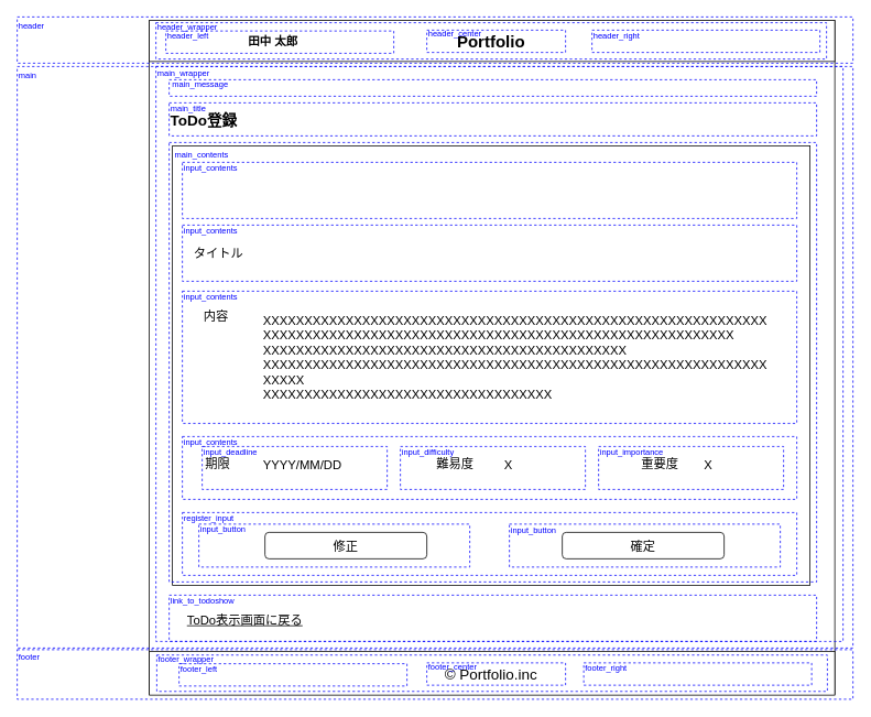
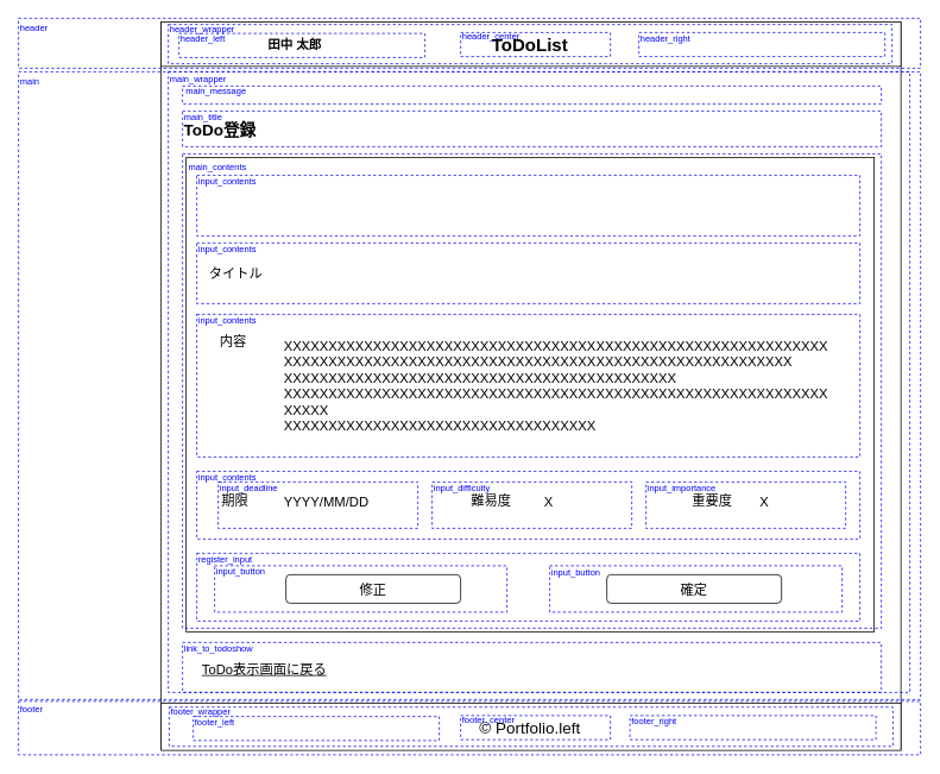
  <mxCell id="0" />
  <mxCell id="1" parent="0" />
  <mxCell id="2" value="" style="group" parent="1" vertex="1" connectable="0"><mxGeometry y="24" width="830" height="817" as="geometry" x="180" /></mxCell>
  <mxCell id="3" value="" style="rounded=0;whiteSpace=wrap;html=1;" parent="2" vertex="1"><mxGeometry y="0.5" width="830" height="815.5" as="geometry" /></mxCell>
  <mxCell id="4" value="" style="rounded=0;whiteSpace=wrap;html=1;fillColor=none;" parent="2" vertex="1"><mxGeometry x="28" y="152" width="772" height="532" as="geometry" /></mxCell>
  <mxCell id="5" value="" style="rounded=0;whiteSpace=wrap;html=1;" parent="2" vertex="1"><mxGeometry width="830" height="50" as="geometry" /></mxCell>
- <mxCell id="6" value="&lt;b&gt;&lt;font style=&quot;font-size: 20px&quot;&gt;Portfolio&lt;/font&gt;&lt;/b&gt;" style="text;html=1;strokeColor=none;fillColor=none;align=center;verticalAlign=middle;whiteSpace=wrap;rounded=0;strokeWidth=4;" parent="2" vertex="1"><mxGeometry x="334" y="10" width="160" height="30" as="geometry" /></mxCell>
+ <mxCell id="6" value="&lt;b&gt;&lt;font style=&quot;font-size: 20px&quot;&gt;ToDoList&lt;/font&gt;&lt;/b&gt;" style="text;html=1;strokeColor=none;fillColor=none;align=center;verticalAlign=middle;whiteSpace=wrap;rounded=0;strokeWidth=4;" parent="2" vertex="1"><mxGeometry x="334" y="10" width="160" height="30" as="geometry" /></mxCell>
  <mxCell id="7" value="" style="rounded=0;whiteSpace=wrap;html=1;" parent="2" vertex="1"><mxGeometry y="764" width="830" height="53" as="geometry" /></mxCell>
- <mxCell id="8" value="&lt;font style=&quot;font-size: 18px&quot;&gt;© Portfolio.inc&lt;/font&gt;" style="text;html=1;strokeColor=none;fillColor=none;align=center;verticalAlign=middle;whiteSpace=wrap;rounded=0;fontSize=20;" parent="2" vertex="1"><mxGeometry x="298" y="780.5" width="232" height="20" as="geometry" /></mxCell>
+ <mxCell id="8" value="&lt;font style=&quot;font-size: 18px&quot;&gt;© Portfolio.left&lt;/font&gt;" style="text;html=1;strokeColor=none;fillColor=none;align=center;verticalAlign=middle;whiteSpace=wrap;rounded=0;fontSize=20;" parent="2" vertex="1"><mxGeometry x="298" y="780.5" width="232" height="20" as="geometry" /></mxCell>
  <mxCell id="9" value="&lt;font size=&quot;1&quot;&gt;&lt;b style=&quot;font-size: 18px&quot;&gt;ToDo登録&lt;/b&gt;&lt;/font&gt;" style="text;html=1;strokeColor=none;fillColor=none;align=center;verticalAlign=middle;whiteSpace=wrap;rounded=0;fontSize=17;" parent="2" vertex="1"><mxGeometry x="16" y="112" width="100" height="20" as="geometry" /></mxCell>
  <mxCell id="10" value="タイトル" style="text;html=1;strokeColor=none;fillColor=none;align=left;verticalAlign=middle;whiteSpace=wrap;rounded=0;fontSize=15;" parent="2" vertex="1"><mxGeometry x="52" y="272" width="82" height="20" as="geometry" /></mxCell>
  <mxCell id="11" value="内容" style="text;html=1;strokeColor=none;fillColor=none;align=left;verticalAlign=middle;whiteSpace=wrap;rounded=0;fontSize=15;" parent="2" vertex="1"><mxGeometry x="64" y="348" width="128" height="20" as="geometry" /></mxCell>
  <mxCell id="12" value="XXXXXXXXXXXXXXXXXXXXXXXXXXXXXXXXXXXXXXXXXXXXXXXXXXXXXXXXXXXXX&lt;br&gt;XXXXXXXXXXXXXXXXXXXXXXXXXXXXXXXXXXXXXXXXXXXXXXXXXXXXXXXXX&lt;br&gt;XXXXXXXXXXXXXXXXXXXXXXXXXXXXXXXXXXXXXXXXXXXX&lt;br&gt;XXXXXXXXXXXXXXXXXXXXXXXXXXXXXXXXXXXXXXXXXXXXXXXXXXXXXXXXXXXXX&lt;br&gt;XXXXX&lt;br&gt;XXXXXXXXXXXXXXXXXXXXXXXXXXXXXXXXXXX" style="rounded=0;whiteSpace=wrap;html=1;fontSize=15;align=left;strokeColor=none;" parent="2" vertex="1"><mxGeometry x="136" y="348" width="624" height="120" as="geometry" /></mxCell>
  <mxCell id="13" value="期限" style="text;html=1;strokeColor=none;fillColor=none;align=left;verticalAlign=middle;whiteSpace=wrap;rounded=0;fontSize=15;" parent="2" vertex="1"><mxGeometry x="66" y="527" width="40" height="20" as="geometry" /></mxCell>
  <mxCell id="14" value="YYYY/MM/DD" style="rounded=0;whiteSpace=wrap;html=1;fontSize=15;align=left;strokeColor=none;" parent="2" vertex="1"><mxGeometry x="136" y="524" width="148" height="28" as="geometry" /></mxCell>
  <mxCell id="15" value="確定" style="rounded=1;whiteSpace=wrap;html=1;fontSize=15;align=center;" parent="2" vertex="1"><mxGeometry x="500" y="620" width="196" height="32" as="geometry" /></mxCell>
  <mxCell id="16" value="難易度" style="text;html=1;strokeColor=none;fillColor=none;align=left;verticalAlign=middle;whiteSpace=wrap;rounded=0;fontSize=15;" parent="2" vertex="1"><mxGeometry x="346" y="527" width="56" height="20" as="geometry" /></mxCell>
  <mxCell id="17" value="X" style="rounded=0;whiteSpace=wrap;html=1;fontSize=15;align=left;strokeColor=none;" parent="2" vertex="1"><mxGeometry x="428" y="524" width="90" height="28" as="geometry" /></mxCell>
  <mxCell id="18" value="重要度" style="text;html=1;strokeColor=none;fillColor=none;align=left;verticalAlign=middle;whiteSpace=wrap;rounded=0;fontSize=15;" parent="2" vertex="1"><mxGeometry x="594" y="527" width="56" height="20" as="geometry" /></mxCell>
  <mxCell id="19" value="X" style="rounded=0;whiteSpace=wrap;html=1;fontSize=15;align=left;strokeColor=none;" parent="2" vertex="1"><mxGeometry x="670" y="524" width="90" height="28" as="geometry" /></mxCell>
  <mxCell id="20" value="&lt;span style=&quot;font-size: 14px;&quot;&gt;&lt;b style=&quot;font-size: 14px;&quot;&gt;田中 太郎&lt;/b&gt;&lt;/span&gt;" style="text;html=1;strokeColor=none;fillColor=none;align=center;verticalAlign=middle;whiteSpace=wrap;rounded=0;fontSize=14;" parent="2" vertex="1"><mxGeometry x="100" y="16" width="100" height="20" as="geometry" /></mxCell>
  <mxCell id="21" value="main_contents" style="text;html=1;strokeColor=none;fillColor=none;align=left;verticalAlign=middle;whiteSpace=wrap;rounded=0;dashed=1;fontColor=#0000FF;fontSize=10;" parent="2" vertex="1"><mxGeometry x="29" y="152" width="80" height="20" as="geometry" /></mxCell>
  <mxCell id="22" value="ToDo表示画面に戻る" style="text;html=1;strokeColor=none;fillColor=none;align=left;verticalAlign=middle;whiteSpace=wrap;rounded=0;fontSize=15;fontStyle=4" parent="2" vertex="1"><mxGeometry x="44" y="716" width="376" height="20" as="geometry" /></mxCell>
  <mxCell id="23" value="" style="rounded=0;whiteSpace=wrap;html=1;dashed=1;fillColor=none;strokeColor=#0000FF;" parent="2" vertex="1"><mxGeometry x="24" y="696" width="784" height="56" as="geometry" /></mxCell>
  <mxCell id="24" value="link_to_todoshow" style="text;html=1;strokeColor=none;fillColor=none;align=left;verticalAlign=middle;whiteSpace=wrap;rounded=0;dashed=1;fontColor=#0000FF;fontSize=10;" parent="2" vertex="1"><mxGeometry x="24" y="696" width="84" height="12" as="geometry" /></mxCell>
  <mxCell id="25" value="" style="rounded=0;whiteSpace=wrap;html=1;dashed=1;fillColor=none;strokeColor=#0000FF;" vertex="1" parent="2"><mxGeometry x="40" y="172" width="744" height="68" as="geometry" /></mxCell>
  <mxCell id="26" value="input_contents" style="text;html=1;strokeColor=none;fillColor=none;align=left;verticalAlign=middle;whiteSpace=wrap;rounded=0;dashed=1;fontColor=#0000FF;fontSize=10;" vertex="1" parent="2"><mxGeometry x="40" y="172" width="80" height="12" as="geometry" /></mxCell>
  <mxCell id="27" value="" style="rounded=0;whiteSpace=wrap;html=1;fillColor=none;fontSize=14;strokeColor=#0000FF;dashed=1;" parent="1" vertex="1"><mxGeometry x="20" y="80" width="1012" height="704" as="geometry" /></mxCell>
  <mxCell id="28" value="" style="rounded=0;whiteSpace=wrap;html=1;dashed=1;fillColor=none;strokeColor=#0000FF;" parent="1" vertex="1"><mxGeometry x="204" y="172" width="784" height="532" as="geometry" /></mxCell>
  <mxCell id="29" value="" style="rounded=0;whiteSpace=wrap;html=1;dashed=1;fillColor=none;strokeColor=#0000FF;" parent="1" vertex="1"><mxGeometry x="188" y="80" width="832" height="696" as="geometry" /></mxCell>
  <mxCell id="30" value="" style="rounded=0;whiteSpace=wrap;html=1;fillColor=none;fontSize=14;strokeColor=#0000FF;dashed=1;" parent="1" vertex="1"><mxGeometry x="20" y="20" width="1012" height="56" as="geometry" /></mxCell>
  <mxCell id="31" value="" style="rounded=0;whiteSpace=wrap;html=1;fillColor=none;fontSize=14;strokeColor=#0000FF;dashed=1;" parent="1" vertex="1"><mxGeometry x="20" y="786" width="1012" height="60" as="geometry" /></mxCell>
  <mxCell id="32" value="header" style="text;html=1;strokeColor=none;fillColor=none;align=left;verticalAlign=middle;whiteSpace=wrap;rounded=0;dashed=1;fontSize=10;fontColor=#0000FF;" parent="1" vertex="1"><mxGeometry x="20" y="20" width="40" height="20" as="geometry" /></mxCell>
  <mxCell id="33" value="main" style="text;html=1;strokeColor=none;fillColor=none;align=left;verticalAlign=middle;whiteSpace=wrap;rounded=0;dashed=1;fontSize=10;fontColor=#0000FF;" parent="1" vertex="1"><mxGeometry x="20" y="80" width="40" height="20" as="geometry" /></mxCell>
  <mxCell id="34" value="footer" style="text;html=1;strokeColor=none;fillColor=none;align=left;verticalAlign=middle;whiteSpace=wrap;rounded=0;dashed=1;fontSize=10;fontColor=#0000FF;" parent="1" vertex="1"><mxGeometry x="20" y="785" width="40" height="20" as="geometry" /></mxCell>
  <mxCell id="35" value="" style="rounded=0;whiteSpace=wrap;html=1;dashed=1;fillColor=none;strokeColor=#0000FF;" parent="1" vertex="1"><mxGeometry x="204" y="124" width="784" height="40" as="geometry" /></mxCell>
  <mxCell id="36" value="main_title" style="text;html=1;strokeColor=none;fillColor=none;align=left;verticalAlign=middle;whiteSpace=wrap;rounded=0;dashed=1;fontColor=#0000FF;fontSize=10;" parent="1" vertex="1"><mxGeometry x="204" y="124" width="84" height="12" as="geometry" /></mxCell>
  <mxCell id="37" value="" style="rounded=0;whiteSpace=wrap;html=1;dashed=1;fillColor=none;strokeColor=#0000FF;" parent="1" vertex="1"><mxGeometry x="204" y="96" width="784" height="20" as="geometry" /></mxCell>
  <mxCell id="38" value="main_message" style="text;html=1;strokeColor=none;fillColor=none;align=left;verticalAlign=middle;whiteSpace=wrap;rounded=0;dashed=1;fontColor=#0000FF;fontSize=10;" parent="1" vertex="1"><mxGeometry x="206" y="93" width="80" height="16" as="geometry" /></mxCell>
  <mxCell id="39" value="" style="rounded=0;whiteSpace=wrap;html=1;dashed=1;fillColor=none;strokeColor=#0000FF;" parent="1" vertex="1"><mxGeometry x="220" y="272" width="744" height="68" as="geometry" /></mxCell>
  <mxCell id="40" value="" style="rounded=0;whiteSpace=wrap;html=1;dashed=1;fillColor=none;strokeColor=#0000FF;" parent="1" vertex="1"><mxGeometry x="220" y="352" width="744" height="160" as="geometry" /></mxCell>
  <mxCell id="41" value="" style="rounded=0;whiteSpace=wrap;html=1;dashed=1;fillColor=none;strokeColor=#0000FF;" parent="1" vertex="1"><mxGeometry x="220" y="528" width="744" height="76" as="geometry" /></mxCell>
  <mxCell id="42" value="input_contents" style="text;html=1;strokeColor=none;fillColor=none;align=left;verticalAlign=middle;whiteSpace=wrap;rounded=0;dashed=1;fontColor=#0000FF;fontSize=10;" parent="1" vertex="1"><mxGeometry x="220" y="272" width="80" height="12" as="geometry" /></mxCell>
  <mxCell id="43" value="input_contents" style="text;html=1;strokeColor=none;fillColor=none;align=left;verticalAlign=middle;whiteSpace=wrap;rounded=0;dashed=1;fontColor=#0000FF;fontSize=10;" parent="1" vertex="1"><mxGeometry x="220" y="352" width="80" height="12" as="geometry" /></mxCell>
  <mxCell id="44" value="input_contents" style="text;html=1;strokeColor=none;fillColor=none;align=left;verticalAlign=middle;whiteSpace=wrap;rounded=0;dashed=1;fontColor=#0000FF;fontSize=10;" parent="1" vertex="1"><mxGeometry x="220" y="528" width="80" height="12" as="geometry" /></mxCell>
  <mxCell id="45" value="" style="rounded=0;whiteSpace=wrap;html=1;dashed=1;fillColor=none;strokeColor=#0000FF;" parent="1" vertex="1"><mxGeometry x="244" y="540" width="224" height="52" as="geometry" /></mxCell>
  <mxCell id="46" value="" style="rounded=0;whiteSpace=wrap;html=1;dashed=1;fillColor=none;strokeColor=#0000FF;" parent="1" vertex="1"><mxGeometry x="484" y="540" width="224" height="52" as="geometry" /></mxCell>
  <mxCell id="47" value="" style="rounded=0;whiteSpace=wrap;html=1;dashed=1;fillColor=none;strokeColor=#0000FF;" parent="1" vertex="1"><mxGeometry x="724" y="540" width="224" height="52" as="geometry" /></mxCell>
  <mxCell id="48" value="input_deadline" style="text;html=1;strokeColor=none;fillColor=none;align=left;verticalAlign=middle;whiteSpace=wrap;rounded=0;dashed=1;fontColor=#0000FF;fontSize=10;" parent="1" vertex="1"><mxGeometry x="244" y="540" width="80" height="12" as="geometry" /></mxCell>
  <mxCell id="49" value="input_difficulty" style="text;html=1;strokeColor=none;fillColor=none;align=left;verticalAlign=middle;whiteSpace=wrap;rounded=0;dashed=1;fontColor=#0000FF;fontSize=10;" parent="1" vertex="1"><mxGeometry x="484" y="540" width="80" height="12" as="geometry" /></mxCell>
  <mxCell id="50" value="input_importance" style="text;html=1;strokeColor=none;fillColor=none;align=left;verticalAlign=middle;whiteSpace=wrap;rounded=0;dashed=1;fontColor=#0000FF;fontSize=10;" parent="1" vertex="1"><mxGeometry x="724" y="540" width="80" height="12" as="geometry" /></mxCell>
  <mxCell id="51" value="" style="rounded=0;whiteSpace=wrap;html=1;dashed=1;fillColor=none;strokeColor=#0000FF;" parent="1" vertex="1"><mxGeometry x="220" y="620" width="744" height="76" as="geometry" /></mxCell>
  <mxCell id="52" value="register_input" style="text;html=1;strokeColor=none;fillColor=none;align=left;verticalAlign=middle;whiteSpace=wrap;rounded=0;dashed=1;fontColor=#0000FF;fontSize=10;" parent="1" vertex="1"><mxGeometry x="220" y="620" width="80" height="12" as="geometry" /></mxCell>
  <mxCell id="53" value="main_wrapper" style="text;html=1;strokeColor=none;fillColor=none;align=left;verticalAlign=middle;whiteSpace=wrap;rounded=0;dashed=1;fontSize=10;fontColor=#0000FF;" parent="1" vertex="1"><mxGeometry x="188" y="84" width="84" height="8" as="geometry" /></mxCell>
  <mxCell id="54" value="header_center" style="text;html=1;strokeColor=none;fillColor=none;align=left;verticalAlign=middle;whiteSpace=wrap;rounded=0;dashed=1;fontSize=10;fontColor=#0000FF;" parent="1" vertex="1"><mxGeometry x="516" y="34" width="96" height="11" as="geometry" /></mxCell>
  <mxCell id="55" value="" style="rounded=0;whiteSpace=wrap;html=1;fillColor=none;fontSize=14;strokeColor=#0000FF;dashed=1;" parent="1" vertex="1"><mxGeometry x="516" y="36" width="168" height="27" as="geometry" /></mxCell>
  <mxCell id="56" value="" style="rounded=0;whiteSpace=wrap;html=1;fillColor=none;fontSize=14;strokeColor=#0000FF;dashed=1;" parent="1" vertex="1"><mxGeometry x="200" y="37" width="276" height="27" as="geometry" /></mxCell>
  <mxCell id="57" value="header_left" style="text;html=1;strokeColor=none;fillColor=none;align=left;verticalAlign=middle;whiteSpace=wrap;rounded=0;dashed=1;fontSize=10;fontColor=#0000FF;" parent="1" vertex="1"><mxGeometry x="200" y="37" width="72" height="11" as="geometry" /></mxCell>
  <mxCell id="58" value="header_right" style="text;html=1;strokeColor=none;fillColor=none;align=left;verticalAlign=middle;whiteSpace=wrap;rounded=0;dashed=1;fontSize=10;fontColor=#0000FF;" parent="1" vertex="1"><mxGeometry x="716" y="36" width="72" height="11" as="geometry" /></mxCell>
  <mxCell id="59" value="" style="rounded=0;whiteSpace=wrap;html=1;fillColor=none;fontSize=14;strokeColor=#0000FF;dashed=1;" parent="1" vertex="1"><mxGeometry x="716" y="36" width="276" height="27" as="geometry" /></mxCell>
  <mxCell id="60" value="" style="rounded=0;whiteSpace=wrap;html=1;fillColor=none;fontSize=14;strokeColor=#0000FF;dashed=1;" parent="1" vertex="1"><mxGeometry x="188" y="27" width="812" height="44" as="geometry" /></mxCell>
  <mxCell id="61" value="header_wrapper" style="text;html=1;strokeColor=none;fillColor=none;align=left;verticalAlign=middle;whiteSpace=wrap;rounded=0;dashed=1;fontSize=10;fontColor=#0000FF;" parent="1" vertex="1"><mxGeometry x="188" y="28" width="84" height="8" as="geometry" /></mxCell>
  <mxCell id="62" value="" style="rounded=0;whiteSpace=wrap;html=1;fillColor=none;fontSize=14;strokeColor=#0000FF;dashed=1;" parent="1" vertex="1"><mxGeometry x="516" y="802" width="168" height="27" as="geometry" /></mxCell>
  <mxCell id="63" value="" style="rounded=0;whiteSpace=wrap;html=1;fillColor=none;fontSize=14;strokeColor=#0000FF;dashed=1;" parent="1" vertex="1"><mxGeometry x="189" y="792.5" width="812" height="44" as="geometry" /></mxCell>
  <mxCell id="64" value="footer_center" style="text;html=1;strokeColor=none;fillColor=none;align=left;verticalAlign=middle;whiteSpace=wrap;rounded=0;dashed=1;fontSize=10;fontColor=#0000FF;" parent="1" vertex="1"><mxGeometry x="516" y="800" width="96" height="11" as="geometry" /></mxCell>
  <mxCell id="65" value="" style="rounded=0;whiteSpace=wrap;html=1;fillColor=none;fontSize=14;strokeColor=#0000FF;dashed=1;" parent="1" vertex="1"><mxGeometry x="216" y="803" width="276" height="27" as="geometry" /></mxCell>
  <mxCell id="66" value="footer_left" style="text;html=1;strokeColor=none;fillColor=none;align=left;verticalAlign=middle;whiteSpace=wrap;rounded=0;dashed=1;fontSize=10;fontColor=#0000FF;" parent="1" vertex="1"><mxGeometry x="216" y="803" width="72" height="11" as="geometry" /></mxCell>
  <mxCell id="67" value="footer_right" style="text;html=1;strokeColor=none;fillColor=none;align=left;verticalAlign=middle;whiteSpace=wrap;rounded=0;dashed=1;fontSize=10;fontColor=#0000FF;" parent="1" vertex="1"><mxGeometry x="706" y="802" width="72" height="11" as="geometry" /></mxCell>
  <mxCell id="68" value="" style="rounded=0;whiteSpace=wrap;html=1;fillColor=none;fontSize=14;strokeColor=#0000FF;dashed=1;" parent="1" vertex="1"><mxGeometry x="706" y="802" width="276" height="27" as="geometry" /></mxCell>
  <mxCell id="69" value="footer_wrapper" style="text;html=1;strokeColor=none;fillColor=none;align=left;verticalAlign=middle;whiteSpace=wrap;rounded=0;dashed=1;fontSize=10;fontColor=#0000FF;" parent="1" vertex="1"><mxGeometry x="189" y="792.5" width="84" height="8" as="geometry" /></mxCell>
  <mxCell id="70" value="修正" style="rounded=1;whiteSpace=wrap;html=1;fontSize=15;align=center;" vertex="1" parent="1"><mxGeometry x="320" y="644" width="196" height="32" as="geometry" /></mxCell>
  <mxCell id="71" value="input_button" style="text;html=1;strokeColor=none;fillColor=none;align=left;verticalAlign=middle;whiteSpace=wrap;rounded=0;dashed=1;fontColor=#0000FF;fontSize=10;" vertex="1" parent="1"><mxGeometry x="240" y="634" width="101.429" height="12" as="geometry" /></mxCell>
  <mxCell id="72" value="" style="rounded=0;whiteSpace=wrap;html=1;dashed=1;fillColor=none;strokeColor=#0000FF;" vertex="1" parent="1"><mxGeometry x="240" y="634" width="328" height="52" as="geometry" /></mxCell>
  <mxCell id="73" value="" style="rounded=0;whiteSpace=wrap;html=1;dashed=1;fillColor=none;strokeColor=#0000FF;" vertex="1" parent="1"><mxGeometry x="616" y="634" width="328" height="52" as="geometry" /></mxCell>
  <mxCell id="74" value="input_button" style="text;html=1;strokeColor=none;fillColor=none;align=left;verticalAlign=middle;whiteSpace=wrap;rounded=0;dashed=1;fontColor=#0000FF;fontSize=10;" vertex="1" parent="1"><mxGeometry x="616" y="635" width="80" height="12" as="geometry" /></mxCell>
